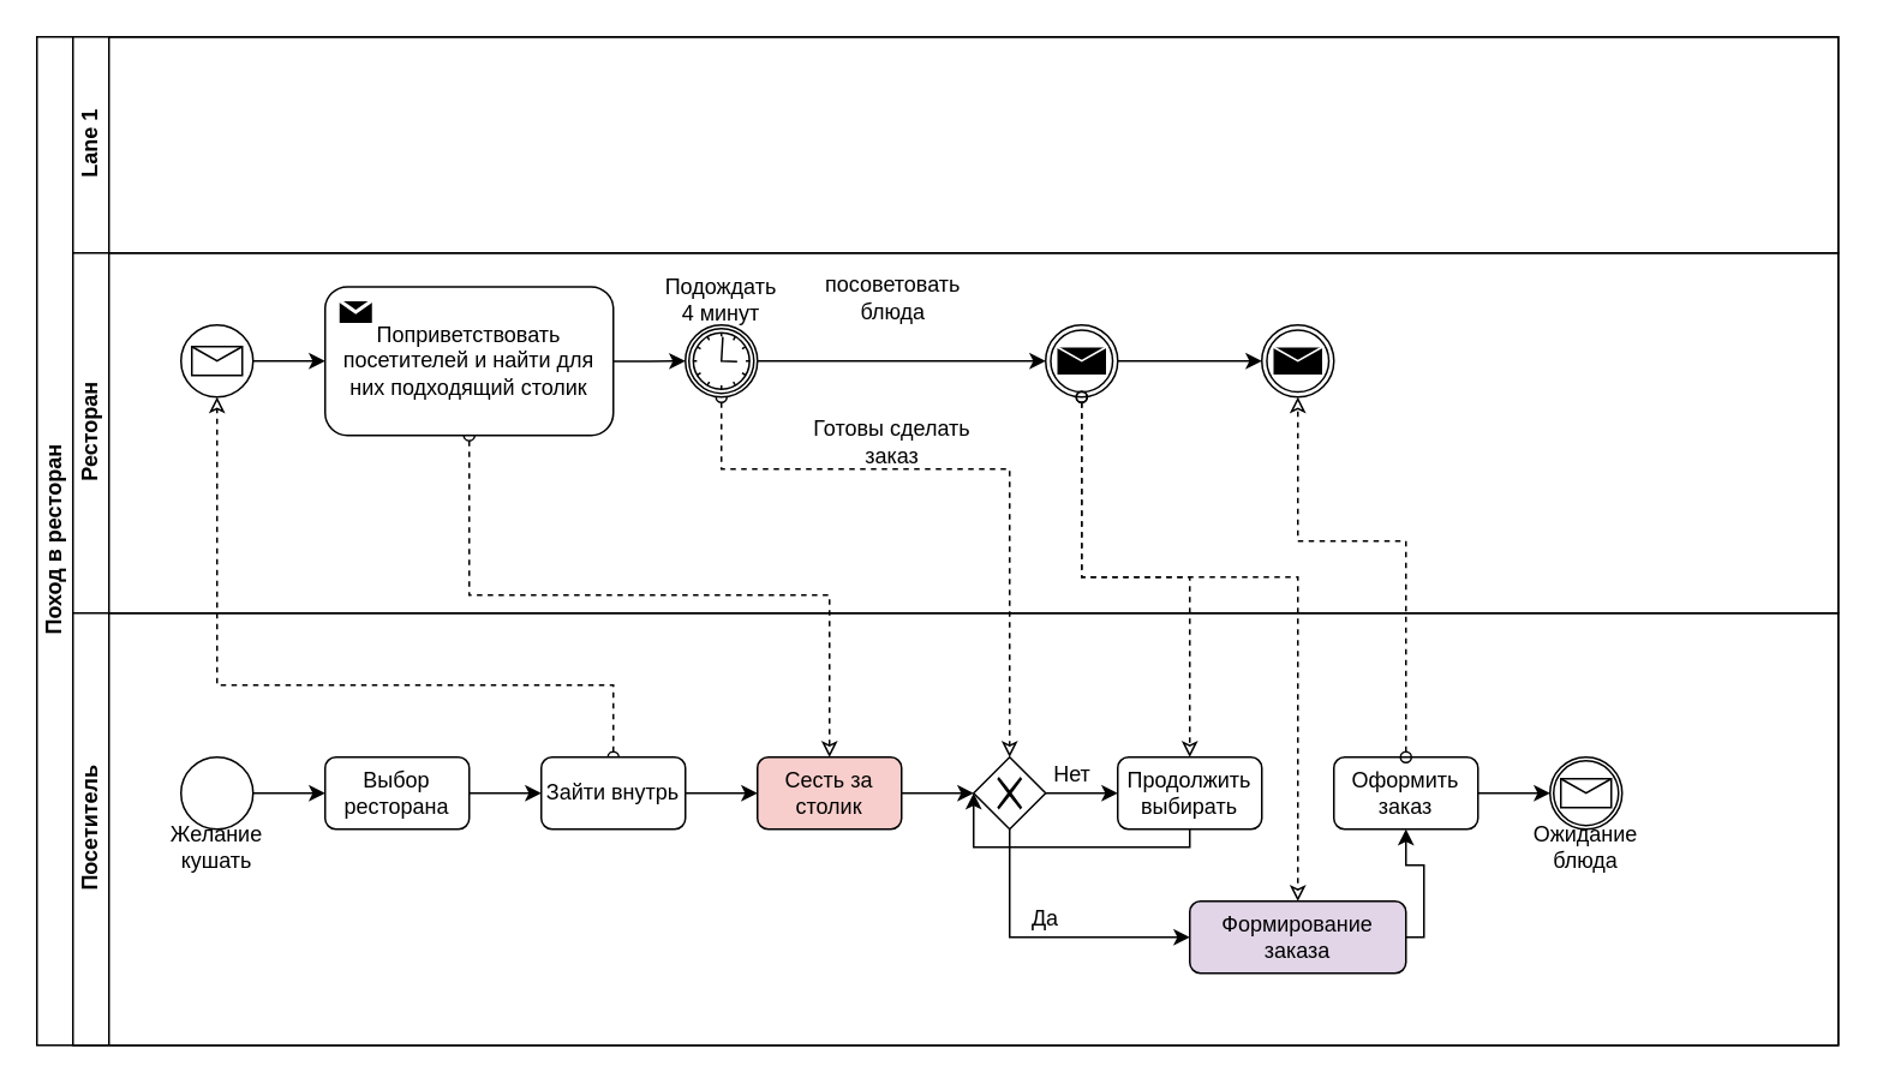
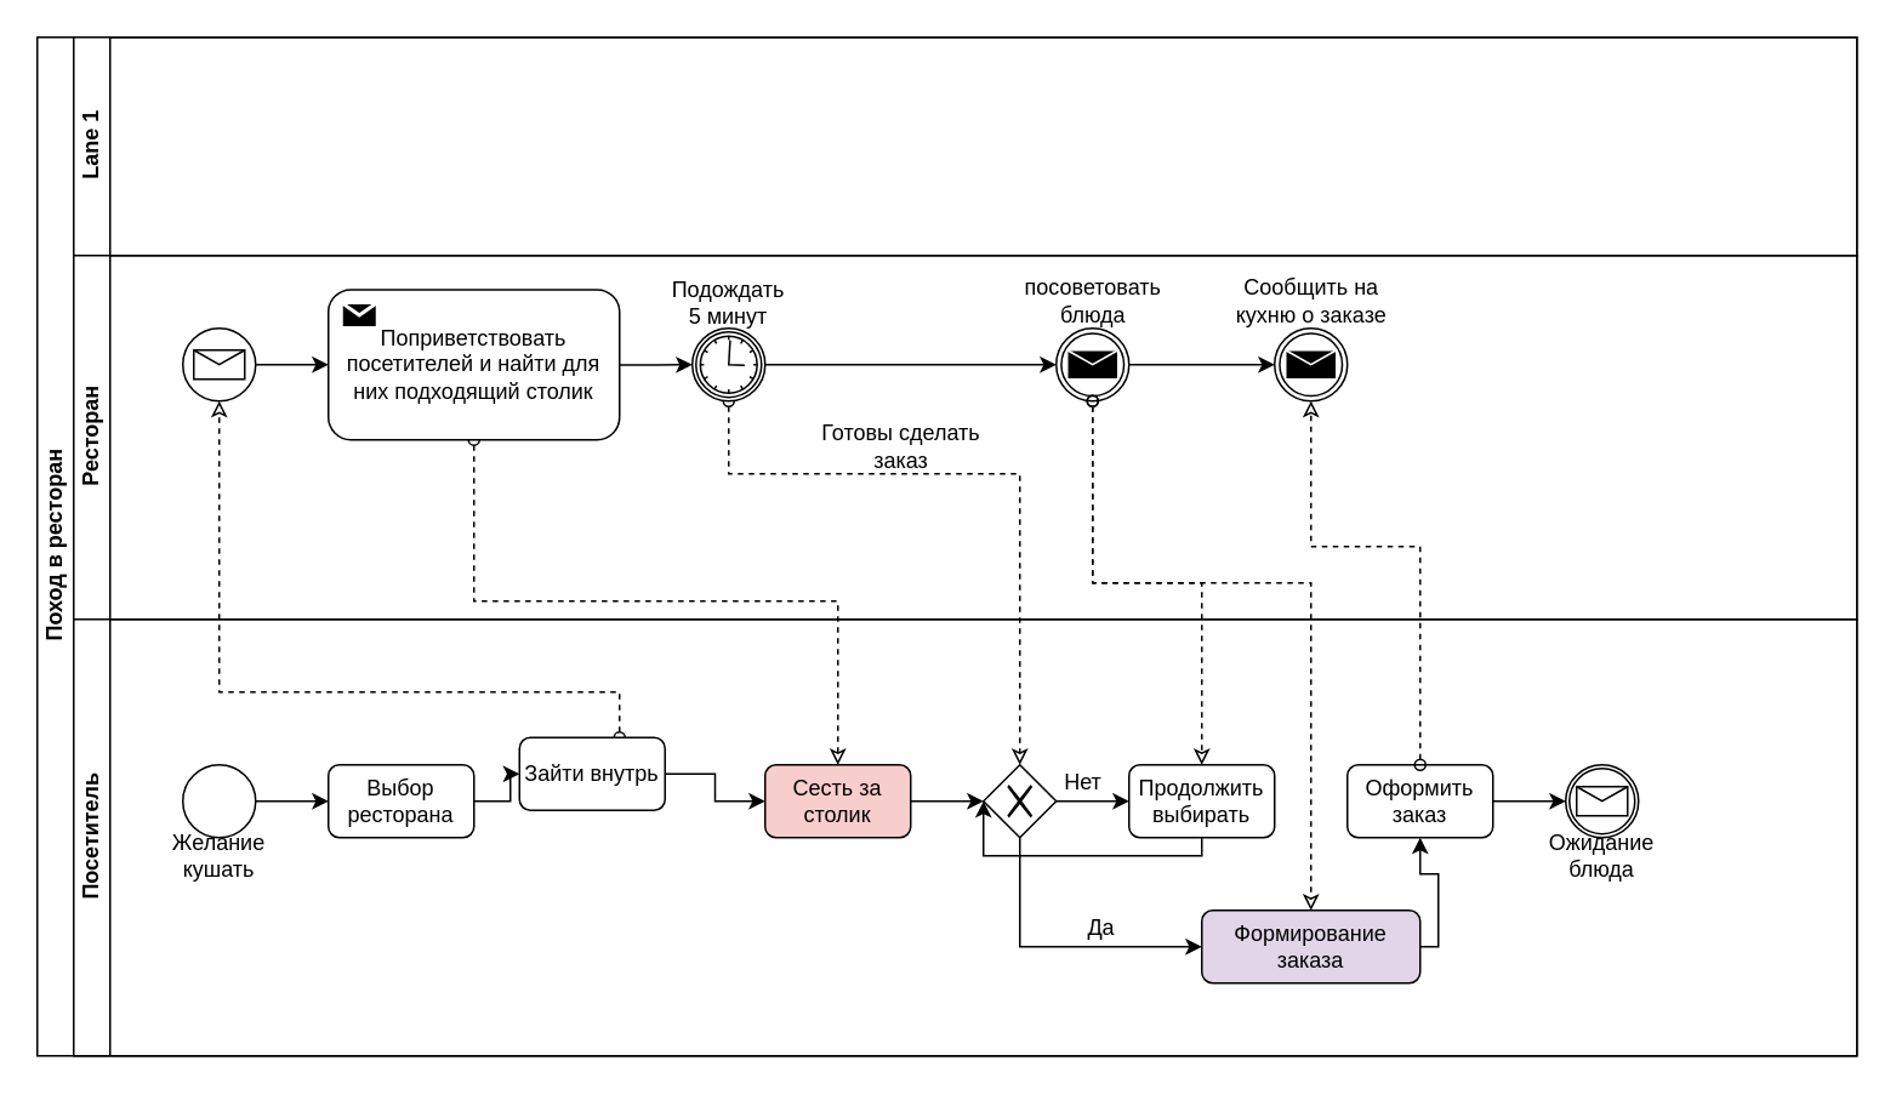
  <mxCell id="0" />
  <mxCell id="1" parent="0" />
  <mxCell id="2" value="Поход в ресторан" style="swimlane;html=1;childLayout=stackLayout;resizeParent=1;resizeParentMax=0;horizontal=0;startSize=20;horizontalStack=0;" vertex="1" parent="1"><mxGeometry x="20" y="20" width="1000" height="560" as="geometry" /></mxCell>
  <mxCell id="3" value="Lane 1" style="swimlane;html=1;startSize=20;horizontal=0;" vertex="1" parent="2"><mxGeometry x="20" width="980" height="120" as="geometry" /></mxCell>
  <mxCell id="4" style="edgeStyle=orthogonalEdgeStyle;rounded=0;orthogonalLoop=1;jettySize=auto;html=1;entryX=0.5;entryY=1;entryDx=0;entryDy=0;dashed=1;endArrow=classic;endFill=0;startArrow=oval;startFill=0;" edge="1" parent="2" source="31" target="9"><mxGeometry relative="1" as="geometry"><Array as="points"><mxPoint x="320" y="360" /><mxPoint x="100" y="360" /></Array></mxGeometry></mxCell>
  <mxCell id="5" style="edgeStyle=orthogonalEdgeStyle;rounded=0;orthogonalLoop=1;jettySize=auto;html=1;entryX=0.5;entryY=0;entryDx=0;entryDy=0;startArrow=oval;startFill=0;endArrow=classic;endFill=0;dashed=1;exitX=0.5;exitY=1;exitDx=0;exitDy=0;" edge="1" parent="2" source="11" target="33"><mxGeometry relative="1" as="geometry"><Array as="points"><mxPoint x="240" y="310" /><mxPoint x="440" y="310" /></Array></mxGeometry></mxCell>
  <mxCell id="6" style="edgeStyle=orthogonalEdgeStyle;rounded=0;orthogonalLoop=1;jettySize=auto;html=1;entryX=0.5;entryY=0;entryDx=0;entryDy=0;startArrow=oval;startFill=0;endArrow=classic;endFill=0;dashed=1;exitX=0.5;exitY=1;exitDx=0;exitDy=0;" edge="1" parent="2" source="14" target="37"><mxGeometry relative="1" as="geometry"><Array as="points"><mxPoint x="380" y="240" /><mxPoint x="540" y="240" /></Array></mxGeometry></mxCell>
  <mxCell id="7" value="Ресторан" style="swimlane;html=1;startSize=20;horizontal=0;" vertex="1" parent="2"><mxGeometry x="20" y="120" width="980" height="200" as="geometry" /></mxCell>
  <mxCell id="8" style="edgeStyle=orthogonalEdgeStyle;rounded=0;orthogonalLoop=1;jettySize=auto;html=1;entryX=0;entryY=0.5;entryDx=0;entryDy=0;startArrow=none;startFill=0;endArrow=classic;endFill=1;" edge="1" parent="7" source="9" target="11"><mxGeometry relative="1" as="geometry" /></mxCell>
  <mxCell id="9" value="" style="shape=mxgraph.bpmn.shape;html=1;verticalLabelPosition=bottom;labelBackgroundColor=#ffffff;verticalAlign=top;align=center;perimeter=ellipsePerimeter;outlineConnect=0;outline=standard;symbol=message;" vertex="1" parent="7"><mxGeometry x="60" y="40" width="40" height="40" as="geometry" /></mxCell>
  <mxCell id="10" style="edgeStyle=orthogonalEdgeStyle;rounded=0;orthogonalLoop=1;jettySize=auto;html=1;entryX=0;entryY=0.5;entryDx=0;entryDy=0;startArrow=none;startFill=0;endArrow=classic;endFill=1;" edge="1" parent="7" source="11" target="14"><mxGeometry relative="1" as="geometry" /></mxCell>
  <mxCell id="11" value="Поприветствовать посетителей и найти для них подходящий столик" style="html=1;whiteSpace=wrap;rounded=1;dropTarget=0;" vertex="1" parent="7"><mxGeometry x="140" y="18.75" width="160" height="82.5" as="geometry" /></mxCell>
  <mxCell id="12" value="" style="shape=message;whiteSpace=wrap;html=1;outlineConnect=0;fillColor=#000000;strokeColor=#ffffff;strokeWidth=2;" vertex="1" parent="11"><mxGeometry width="20" height="14" relative="1" as="geometry"><mxPoint x="7" y="7" as="offset" /></mxGeometry></mxCell>
  <mxCell id="13" style="edgeStyle=orthogonalEdgeStyle;rounded=0;orthogonalLoop=1;jettySize=auto;html=1;entryX=0;entryY=0.5;entryDx=0;entryDy=0;startArrow=none;startFill=0;endArrow=classic;endFill=1;" edge="1" parent="7" source="14" target="19"><mxGeometry relative="1" as="geometry"><mxPoint x="540" y="60" as="targetPoint" /></mxGeometry></mxCell>
  <mxCell id="14" value="" style="shape=mxgraph.bpmn.shape;html=1;verticalLabelPosition=bottom;labelBackgroundColor=#ffffff;verticalAlign=top;align=center;perimeter=ellipsePerimeter;outlineConnect=0;outline=catching;symbol=timer;" vertex="1" parent="7"><mxGeometry x="340" y="40" width="40" height="40" as="geometry" /></mxCell>
- <mxCell id="15" value="Подождать 4 минут" style="text;html=1;strokeColor=none;fillColor=none;align=center;verticalAlign=middle;whiteSpace=wrap;rounded=0;" vertex="1" parent="7"><mxGeometry x="325" y="11.25" width="70" height="28.75" as="geometry" /></mxCell>
+ <mxCell id="15" value="Подождать 5 минут" style="text;html=1;strokeColor=none;fillColor=none;align=center;verticalAlign=middle;whiteSpace=wrap;rounded=0;" vertex="1" parent="7"><mxGeometry x="325" y="11.25" width="70" height="28.75" as="geometry" /></mxCell>
  <mxCell id="16" value="Готовы сделать заказ" style="text;html=1;strokeColor=none;fillColor=none;align=center;verticalAlign=middle;whiteSpace=wrap;rounded=0;" vertex="1" parent="7"><mxGeometry x="400" y="90" width="110" height="30" as="geometry" /></mxCell>
- <mxCell id="17" value="посоветовать блюда" style="text;html=1;strokeColor=none;fillColor=none;align=center;verticalAlign=middle;whiteSpace=wrap;rounded=0;" vertex="1" parent="7"><mxGeometry x="412.5" y="10" width="85" height="30" as="geometry" /></mxCell>
+ <mxCell id="17" value="посоветовать блюда" style="text;html=1;strokeColor=none;fillColor=none;align=center;verticalAlign=middle;whiteSpace=wrap;rounded=0;" vertex="1" parent="7"><mxGeometry x="517.5" y="10" width="85" height="30" as="geometry" /></mxCell>
  <mxCell id="18" style="edgeStyle=orthogonalEdgeStyle;rounded=0;orthogonalLoop=1;jettySize=auto;html=1;entryX=0;entryY=0.5;entryDx=0;entryDy=0;startArrow=none;startFill=0;endArrow=classic;endFill=1;" edge="1" parent="7" source="19" target="20"><mxGeometry relative="1" as="geometry" /></mxCell>
  <mxCell id="19" value="" style="shape=mxgraph.bpmn.shape;html=1;verticalLabelPosition=bottom;labelBackgroundColor=#ffffff;verticalAlign=top;align=center;perimeter=ellipsePerimeter;outlineConnect=0;outline=throwing;symbol=message;" vertex="1" parent="7"><mxGeometry x="540" y="40" width="40" height="40" as="geometry" /></mxCell>
  <mxCell id="20" value="" style="shape=mxgraph.bpmn.shape;html=1;verticalLabelPosition=bottom;labelBackgroundColor=#ffffff;verticalAlign=top;align=center;perimeter=ellipsePerimeter;outlineConnect=0;outline=throwing;symbol=message;" vertex="1" parent="7"><mxGeometry x="660" y="40" width="40" height="40" as="geometry" /></mxCell>
+ <mxCell id="21" value="Сообщить на кухню о заказе" style="text;html=1;strokeColor=none;fillColor=none;align=center;verticalAlign=middle;whiteSpace=wrap;rounded=0;" vertex="1" parent="7"><mxGeometry x="637.5" y="10" width="85" height="30" as="geometry" /></mxCell>
  <mxCell id="22" style="edgeStyle=orthogonalEdgeStyle;rounded=0;orthogonalLoop=1;jettySize=auto;html=1;entryX=0.5;entryY=0;entryDx=0;entryDy=0;dashed=1;startArrow=oval;startFill=0;endArrow=classic;endFill=0;" edge="1" parent="2" source="19" target="39"><mxGeometry relative="1" as="geometry" /></mxCell>
  <mxCell id="23" style="edgeStyle=orthogonalEdgeStyle;rounded=0;orthogonalLoop=1;jettySize=auto;html=1;dashed=1;startArrow=oval;startFill=0;endArrow=classic;endFill=0;entryX=0.5;entryY=0;entryDx=0;entryDy=0;" edge="1" parent="2" source="19" target="35"><mxGeometry relative="1" as="geometry"><Array as="points"><mxPoint x="580" y="300" /><mxPoint x="700" y="300" /></Array></mxGeometry></mxCell>
  <mxCell id="24" value="Посетитель" style="swimlane;html=1;startSize=20;horizontal=0;" vertex="1" parent="2"><mxGeometry x="20" y="320" width="980" height="240" as="geometry" /></mxCell>
  <mxCell id="25" style="edgeStyle=orthogonalEdgeStyle;rounded=0;orthogonalLoop=1;jettySize=auto;html=1;entryX=0;entryY=0.5;entryDx=0;entryDy=0;" edge="1" parent="24" source="26" target="29"><mxGeometry relative="1" as="geometry" /></mxCell>
  <mxCell id="26" value="" style="ellipse;whiteSpace=wrap;html=1;aspect=fixed;" vertex="1" parent="24"><mxGeometry x="60" y="80" width="40" height="40" as="geometry" /></mxCell>
  <mxCell id="27" value="Желание кушать" style="text;html=1;strokeColor=none;fillColor=none;align=center;verticalAlign=middle;whiteSpace=wrap;rounded=0;" vertex="1" parent="24"><mxGeometry x="60" y="120" width="40" height="20" as="geometry" /></mxCell>
  <mxCell id="28" style="edgeStyle=orthogonalEdgeStyle;rounded=0;orthogonalLoop=1;jettySize=auto;html=1;entryX=0;entryY=0.5;entryDx=0;entryDy=0;" edge="1" parent="24" source="29" target="31"><mxGeometry relative="1" as="geometry"><mxPoint x="260" y="100" as="targetPoint" /></mxGeometry></mxCell>
  <mxCell id="29" value="Выбор ресторана" style="rounded=1;whiteSpace=wrap;html=1;" vertex="1" parent="24"><mxGeometry x="140" y="80" width="80" height="40" as="geometry" /></mxCell>
  <mxCell id="30" style="edgeStyle=orthogonalEdgeStyle;rounded=0;orthogonalLoop=1;jettySize=auto;html=1;entryX=0;entryY=0.5;entryDx=0;entryDy=0;startArrow=none;startFill=0;endArrow=classic;endFill=1;" edge="1" parent="24" source="31" target="33"><mxGeometry relative="1" as="geometry" /></mxCell>
- <mxCell id="31" value="Зайти внутрь" style="rounded=1;whiteSpace=wrap;html=1;" vertex="1" parent="24"><mxGeometry x="260" y="80" width="80" height="40" as="geometry" /></mxCell>
+ <mxCell id="31" value="Зайти внутрь" style="rounded=1;whiteSpace=wrap;html=1;" vertex="1" parent="24"><mxGeometry x="245" y="65" width="80" height="40" as="geometry" /></mxCell>
  <mxCell id="32" style="edgeStyle=orthogonalEdgeStyle;rounded=0;orthogonalLoop=1;jettySize=auto;html=1;entryX=0;entryY=0.5;entryDx=0;entryDy=0;startArrow=none;startFill=0;endArrow=classic;endFill=1;" edge="1" parent="24" source="33" target="37"><mxGeometry relative="1" as="geometry" /></mxCell>
  <mxCell id="33" value="Сесть за столик" style="rounded=1;whiteSpace=wrap;html=1;fillColor=#f8cecc;" vertex="1" parent="24"><mxGeometry x="380" y="80" width="80" height="40" as="geometry" /></mxCell>
  <mxCell id="34" style="edgeStyle=orthogonalEdgeStyle;rounded=0;orthogonalLoop=1;jettySize=auto;html=1;entryX=0.5;entryY=1;entryDx=0;entryDy=0;startArrow=none;startFill=0;endArrow=classic;endFill=1;" edge="1" parent="24" source="35" target="44"><mxGeometry relative="1" as="geometry"><Array as="points"><mxPoint x="750" y="180" /><mxPoint x="750" y="140" /><mxPoint x="740" y="140" /></Array></mxGeometry></mxCell>
  <mxCell id="35" value="Формирование заказа" style="rounded=1;whiteSpace=wrap;html=1;fillColor=#e1d5e7;" vertex="1" parent="24"><mxGeometry x="620" y="160" width="120" height="40" as="geometry" /></mxCell>
  <mxCell id="36" style="edgeStyle=orthogonalEdgeStyle;rounded=0;orthogonalLoop=1;jettySize=auto;html=1;entryX=0;entryY=0.5;entryDx=0;entryDy=0;startArrow=none;startFill=0;endArrow=classic;endFill=1;exitX=0.5;exitY=1;exitDx=0;exitDy=0;" edge="1" parent="24" source="37" target="35"><mxGeometry relative="1" as="geometry"><Array as="points"><mxPoint x="520" y="180" /></Array></mxGeometry></mxCell>
  <mxCell id="37" value="" style="shape=mxgraph.bpmn.shape;html=1;verticalLabelPosition=bottom;labelBackgroundColor=#ffffff;verticalAlign=top;align=center;perimeter=rhombusPerimeter;background=gateway;outlineConnect=0;outline=none;symbol=exclusiveGw;" vertex="1" parent="24"><mxGeometry x="500" y="80" width="40" height="40" as="geometry" /></mxCell>
- <mxCell id="38" value="Да" style="text;html=1;strokeColor=none;fillColor=none;align=center;verticalAlign=middle;whiteSpace=wrap;rounded=0;" vertex="1" parent="24"><mxGeometry x="520" y="160" width="40" height="20" as="geometry" /></mxCell>
+ <mxCell id="38" value="Да" style="text;html=1;strokeColor=none;fillColor=none;align=center;verticalAlign=middle;whiteSpace=wrap;rounded=0;" vertex="1" parent="24"><mxGeometry x="545" y="160" width="40" height="20" as="geometry" /></mxCell>
  <mxCell id="39" value="Продолжить выбирать" style="rounded=1;whiteSpace=wrap;html=1;" vertex="1" parent="24"><mxGeometry x="580" y="80" width="80" height="40" as="geometry" /></mxCell>
  <mxCell id="40" style="edgeStyle=orthogonalEdgeStyle;rounded=0;orthogonalLoop=1;jettySize=auto;html=1;startArrow=none;startFill=0;endArrow=classic;endFill=1;entryX=0;entryY=0.5;entryDx=0;entryDy=0;" edge="1" parent="24" source="37" target="39"><mxGeometry relative="1" as="geometry"><mxPoint x="580" y="100" as="targetPoint" /></mxGeometry></mxCell>
  <mxCell id="41" value="Нет" style="text;html=1;strokeColor=none;fillColor=none;align=center;verticalAlign=middle;whiteSpace=wrap;rounded=0;" vertex="1" parent="24"><mxGeometry x="540" y="80" width="30" height="20" as="geometry" /></mxCell>
  <mxCell id="42" style="edgeStyle=orthogonalEdgeStyle;rounded=0;orthogonalLoop=1;jettySize=auto;html=1;startArrow=none;startFill=0;endArrow=classic;endFill=1;entryX=0;entryY=0.5;entryDx=0;entryDy=0;" edge="1" parent="24" source="39" target="37"><mxGeometry relative="1" as="geometry"><mxPoint x="490" y="130" as="targetPoint" /><Array as="points"><mxPoint x="620" y="130" /><mxPoint x="500" y="130" /></Array></mxGeometry></mxCell>
  <mxCell id="43" style="edgeStyle=orthogonalEdgeStyle;rounded=0;orthogonalLoop=1;jettySize=auto;html=1;entryX=0;entryY=0.5;entryDx=0;entryDy=0;startArrow=none;startFill=0;endArrow=classic;endFill=1;" edge="1" parent="24" source="44" target="45"><mxGeometry relative="1" as="geometry" /></mxCell>
  <mxCell id="44" value="Оформить заказ" style="rounded=1;whiteSpace=wrap;html=1;" vertex="1" parent="24"><mxGeometry x="700" y="80" width="80" height="40" as="geometry" /></mxCell>
  <mxCell id="45" value="" style="shape=mxgraph.bpmn.shape;html=1;verticalLabelPosition=bottom;labelBackgroundColor=#ffffff;verticalAlign=top;align=center;perimeter=ellipsePerimeter;outlineConnect=0;outline=catching;symbol=message;" vertex="1" parent="24"><mxGeometry x="820" y="80" width="40" height="40" as="geometry" /></mxCell>
  <mxCell id="46" value="Ожидание блюда" style="text;html=1;strokeColor=none;fillColor=none;align=center;verticalAlign=middle;whiteSpace=wrap;rounded=0;" vertex="1" parent="24"><mxGeometry x="815" y="120" width="50" height="20" as="geometry" /></mxCell>
  <mxCell id="47" style="edgeStyle=orthogonalEdgeStyle;rounded=0;orthogonalLoop=1;jettySize=auto;html=1;startArrow=oval;startFill=0;endArrow=classic;endFill=0;entryX=0.5;entryY=1;entryDx=0;entryDy=0;dashed=1;" edge="1" parent="2" source="44" target="20"><mxGeometry relative="1" as="geometry"><mxPoint x="770" y="260" as="targetPoint" /><Array as="points"><mxPoint x="760" y="280" /><mxPoint x="700" y="280" /></Array></mxGeometry></mxCell>
